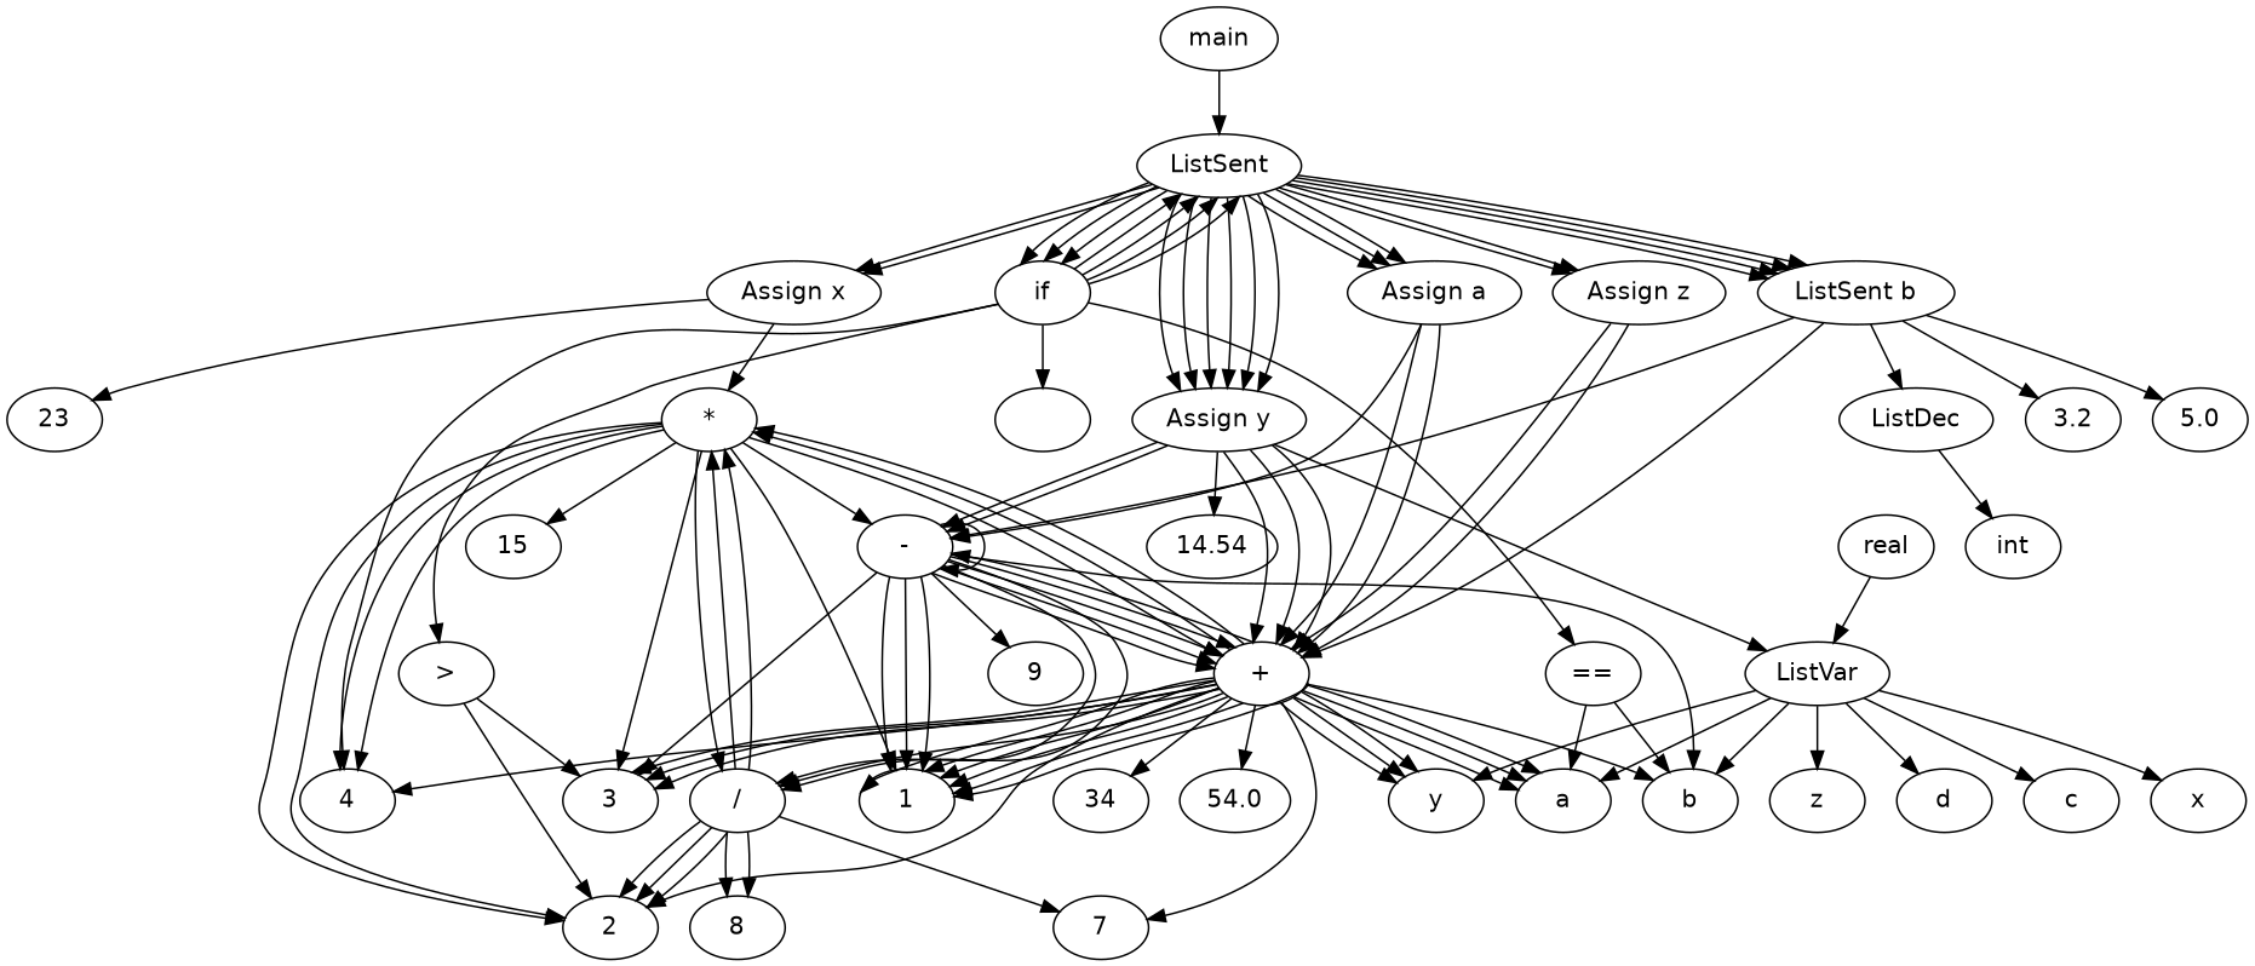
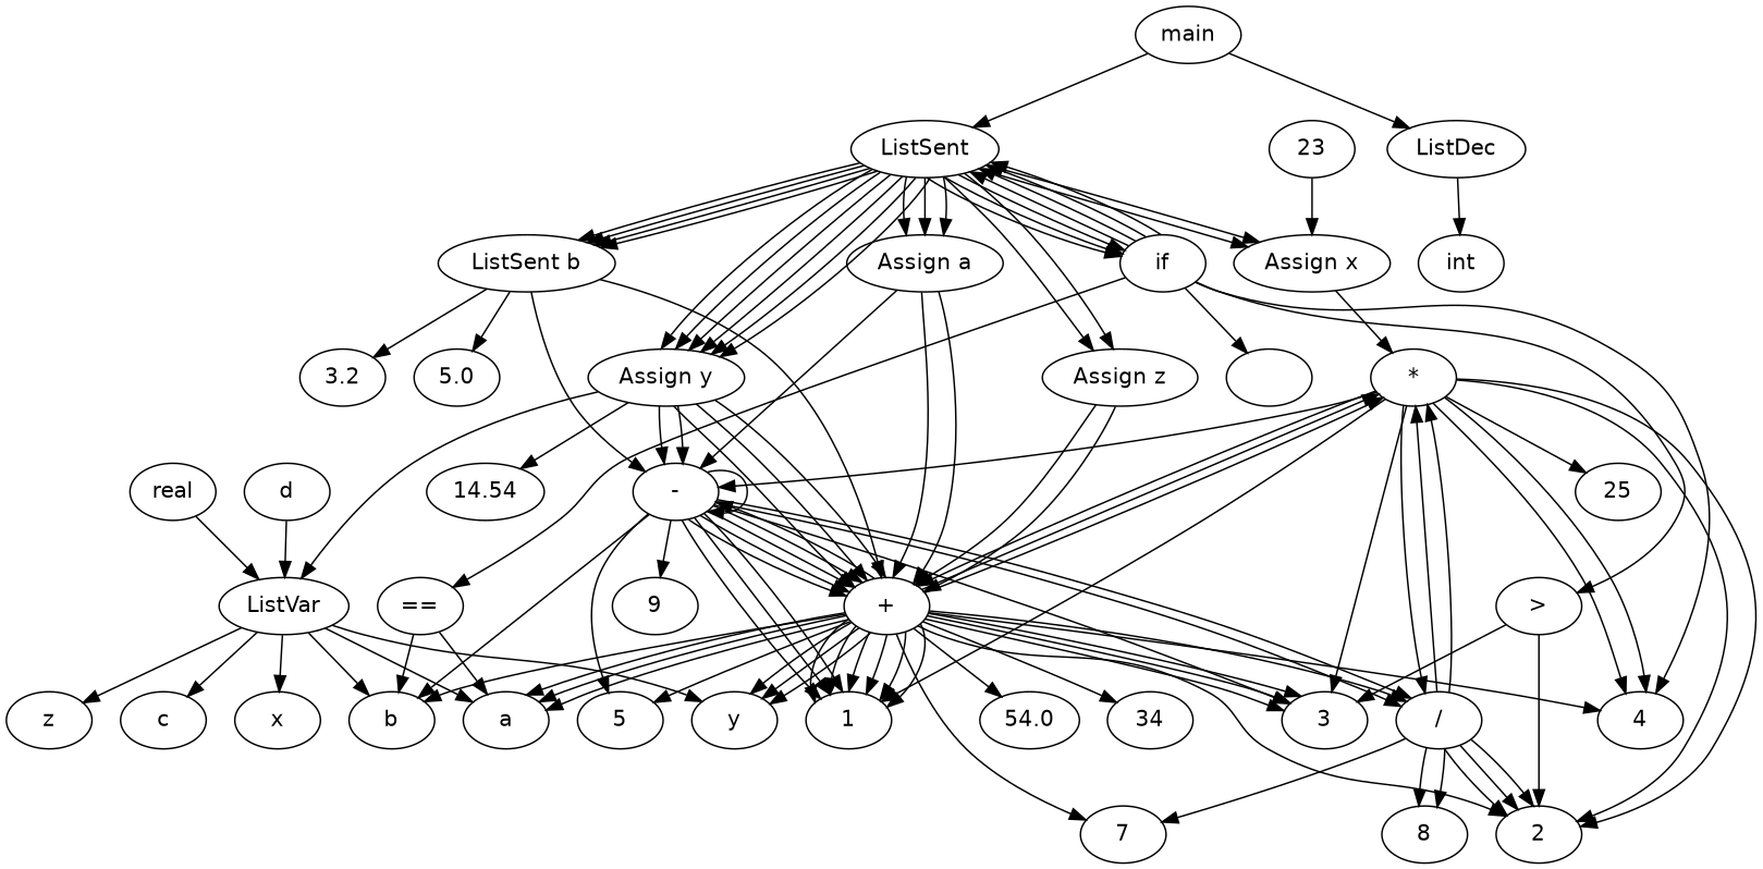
  digraph {
    fontname="DejaVu Sans"
    node [fontname="DejaVu Sans"]
    edge [fontname="DejaVu Sans"]
    main
    ListDec
    ListSent
    int
    "Assign x"
    "Assign y"
    "Assign z"
    "Assign a"
    if
    n10 [label="ListSent b"]
    real
    ListVar
    x
    y
    z
    d
    a
    b
    c
    23
    "*"
    "-"
    "+"
    14.54
    4
    ">"
    "=="
    ""
    3.2
    5.0
    3
    1
    "/"
    2
-   15
+   15 [label=25]
+   5
    9
    7
    n39 [label=54.0]
    34
    8
-   n10 -> ListDec
+   main -> ListDec
    main -> ListSent
    ListDec -> int
    ListSent -> "Assign x"
    ListSent -> "Assign x"
    ListSent -> "Assign y"
    ListSent -> "Assign y"
    ListSent -> "Assign y"
    ListSent -> "Assign y"
    ListSent -> "Assign y"
    ListSent -> "Assign y"
    ListSent -> "Assign z"
    ListSent -> "Assign z"
    ListSent -> "Assign a"
    ListSent -> "Assign a"
    ListSent -> "Assign a"
    ListSent -> if
    ListSent -> if
    ListSent -> if
    ListSent -> n10
    ListSent -> n10
    ListSent -> n10
    ListSent -> n10
-   "Assign x" -> 23
+   23 -> "Assign x"
    "Assign x" -> "*"
    "Assign y" -> ListVar
    "Assign y" -> "-"
    "Assign y" -> "-"
    "Assign y" -> "+"
    "Assign y" -> "+"
    "Assign y" -> "+"
    "Assign y" -> 14.54
    "Assign z" -> "+"
    "Assign z" -> "+"
    "Assign a" -> "-"
    "Assign a" -> "+"
    "Assign a" -> "+"
    if -> ListSent
    if -> ListSent
    if -> ListSent
    if -> ListSent
    if -> 4
    if -> ">"
    if -> "=="
    if -> ""
    n10 -> "-"
    n10 -> "+"
    n10 -> 3.2
    n10 -> 5.0
    real -> ListVar
    ListVar -> x
    ListVar -> y
    ListVar -> z
-   ListVar -> d
+   d -> ListVar
    ListVar -> a
    ListVar -> b
    ListVar -> c
    "*" -> "-"
    "*" -> "+"
    "*" -> 4
    "*" -> 4
    "*" -> 3
    "*" -> 1
    "*" -> "/"
    "*" -> 2
    "*" -> 2
    "*" -> 15
    "-" -> b
    "-" -> "-"
    "-" -> "+"
    "-" -> "+"
    "-" -> "+"
    "-" -> "+"
    "-" -> 3
    "-" -> 1
    "-" -> 1
    "-" -> 1
    "-" -> "/"
    "-" -> "/"
+   "-" -> 5
    "-" -> 9
    "+" -> y
    "+" -> y
    "+" -> y
    "+" -> a
    "+" -> a
    "+" -> a
    "+" -> b
    "+" -> "*"
    "+" -> "*"
    "+" -> "-"
    "+" -> 4
    "+" -> 3
    "+" -> 3
    "+" -> 3
    "+" -> 1
    "+" -> 1
    "+" -> 1
    "+" -> 1
    "+" -> 1
    "+" -> 1
    "+" -> "/"
    "+" -> 2
+   "+" -> 5
    "+" -> 7
    "+" -> n39
    "+" -> 34
    ">" -> 3
    ">" -> 2
    "==" -> a
    "==" -> b
    "/" -> "*"
    "/" -> "*"
    "/" -> 2
    "/" -> 2
    "/" -> 2
    "/" -> 7
    "/" -> 8
    "/" -> 8
  }
